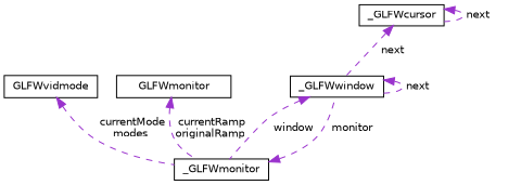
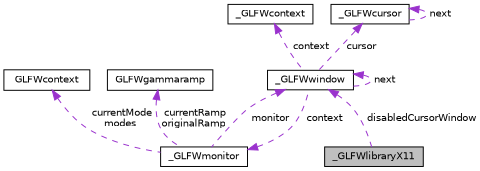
  digraph {
    node [color=black fillcolor=white fontname=Helvetica fontsize=10 shape=record style=filled]
    edge [color=darkorchid3 dir=back fontname=Helvetica fontsize=10 labelfontname=Helvetica labelfontsize=10 style=dashed]
+   n1 [fillcolor=grey75 fontcolor=black height=0.2 label=_GLFWlibraryX11 width=0.4]
    n2 [height=0.2 label=_GLFWwindow width=0.4]
    n3 [height=0.2 label=_GLFWmonitor width=0.4]
-   n5 [height=0.2 label=GLFWvidmode width=0.4]
-   n6 [height=0.2 label=GLFWmonitor width=0.4]
+   n4 [height=0.2 label=_GLFWcontext width=0.4]
+   n5 [height=0.2 label=GLFWcontext width=0.4]
+   n6 [height=0.2 label=GLFWgammaramp width=0.4]
    n7 [height=0.2 label=_GLFWcursor width=0.4]
+   n2 -> n1 [label=" disabledCursorWindow"]
    n2 -> n2 [label=" next"]
-   n2 -> n3 [label=" window"]
-   n3 -> n2 [label=" monitor"]
+   n2 -> n3 [label=" monitor"]
+   n3 -> n2 [label=" context"]
+   n4 -> n2 [label=" context"]
    n5 -> n3 [label=" currentMode\nmodes"]
    n6 -> n3 [label=" currentRamp\noriginalRamp"]
-   n7 -> n2 [label=" next"]
+   n7 -> n2 [label=" cursor"]
    n7 -> n7 [label=" next"]
  }
